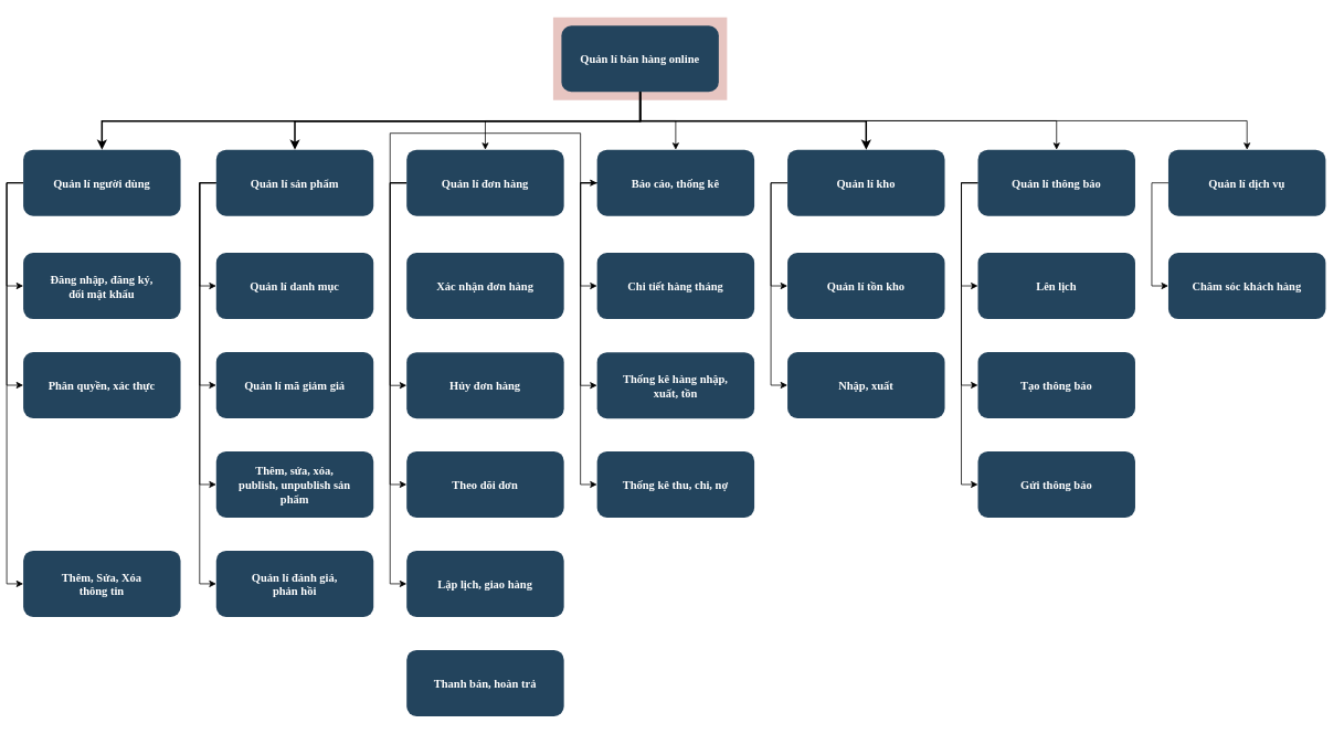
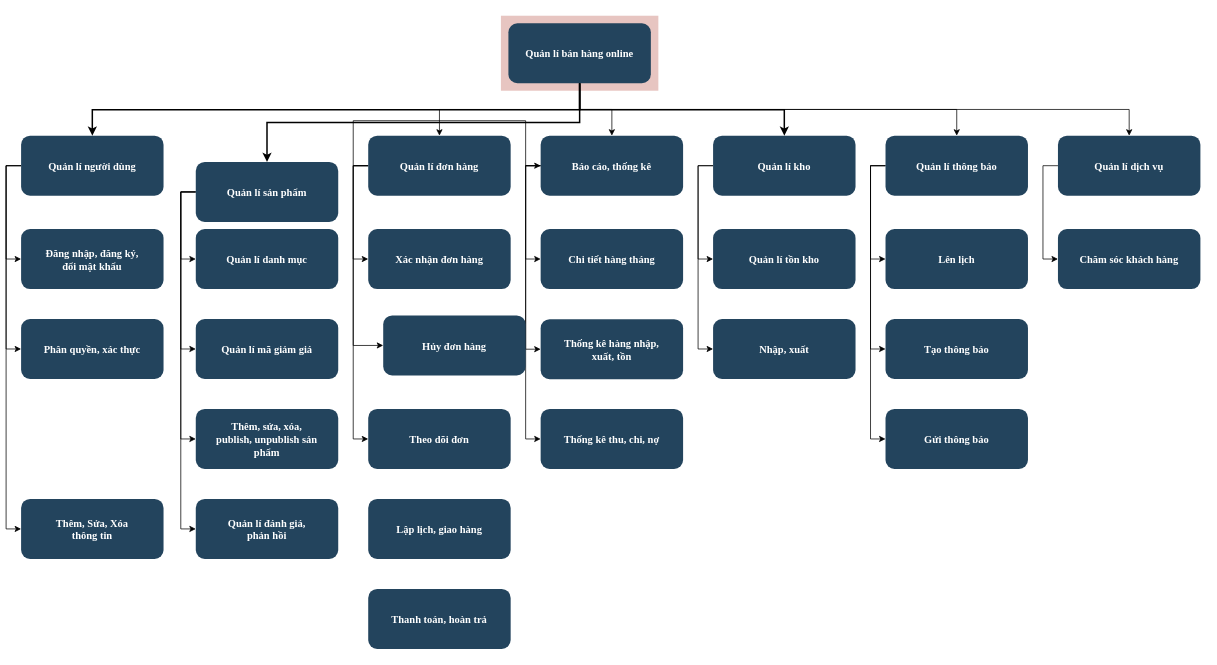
  <mxCell id="0" />
  <mxCell id="1" parent="0" />
  <mxCell id="2" value="" style="fillColor=#AE4132;strokeColor=none;opacity=30;" parent="1" vertex="1"><mxGeometry x="660" y="20.5" width="210" height="100.0" as="geometry" /></mxCell>
  <mxCell id="3" style="edgeStyle=orthogonalEdgeStyle;rounded=0;orthogonalLoop=1;jettySize=auto;html=1;exitX=0.5;exitY=1;exitDx=0;exitDy=0;entryX=0.5;entryY=0;entryDx=0;entryDy=0;" edge="1" parent="1" source="7" target="32"><mxGeometry relative="1" as="geometry" /></mxCell>
  <mxCell id="4" style="edgeStyle=orthogonalEdgeStyle;rounded=0;orthogonalLoop=1;jettySize=auto;html=1;exitX=0.5;exitY=1;exitDx=0;exitDy=0;entryX=0.5;entryY=0;entryDx=0;entryDy=0;" edge="1" parent="1" source="7" target="15"><mxGeometry relative="1" as="geometry" /></mxCell>
  <mxCell id="5" style="edgeStyle=orthogonalEdgeStyle;rounded=0;orthogonalLoop=1;jettySize=auto;html=1;exitX=0.5;exitY=1;exitDx=0;exitDy=0;entryX=0.5;entryY=0;entryDx=0;entryDy=0;" edge="1" parent="1" source="7" target="46"><mxGeometry relative="1" as="geometry" /></mxCell>
  <mxCell id="6" style="edgeStyle=orthogonalEdgeStyle;rounded=0;orthogonalLoop=1;jettySize=auto;html=1;exitX=0.5;exitY=1;exitDx=0;exitDy=0;entryX=0.5;entryY=0;entryDx=0;entryDy=0;" edge="1" parent="1" source="7" target="49"><mxGeometry relative="1" as="geometry" /></mxCell>
  <mxCell id="7" value="Quản lí bán hàng online" style="rounded=1;fillColor=#23445D;gradientColor=none;strokeColor=none;fontColor=#FFFFFF;fontStyle=1;fontFamily=Tahoma;fontSize=14" parent="1" vertex="1"><mxGeometry x="670" y="30.5" width="190" height="80" as="geometry" /></mxCell>
  <mxCell id="8" style="edgeStyle=orthogonalEdgeStyle;rounded=0;orthogonalLoop=1;jettySize=auto;html=1;exitX=0;exitY=0.5;exitDx=0;exitDy=0;entryX=0;entryY=0.5;entryDx=0;entryDy=0;" edge="1" parent="1" source="10" target="50"><mxGeometry relative="1" as="geometry" /></mxCell>
  <mxCell id="9" style="edgeStyle=orthogonalEdgeStyle;rounded=0;orthogonalLoop=1;jettySize=auto;html=1;exitX=0;exitY=0.5;exitDx=0;exitDy=0;entryX=0;entryY=0.5;entryDx=0;entryDy=0;" edge="1" parent="1" source="10" target="57"><mxGeometry relative="1" as="geometry" /></mxCell>
  <mxCell id="10" value="Quản lí kho" style="rounded=1;fillColor=#23445D;gradientColor=none;strokeColor=none;fontColor=#FFFFFF;fontStyle=1;fontFamily=Tahoma;fontSize=14" parent="1" vertex="1"><mxGeometry x="943" y="180.5" width="190" height="80" as="geometry" /></mxCell>
  <mxCell id="11" value="" style="edgeStyle=elbowEdgeStyle;elbow=vertical;strokeWidth=2;rounded=0" parent="1" source="7" target="10" edge="1"><mxGeometry x="337" y="215.5" width="100" height="100" as="geometry"><mxPoint x="250" y="160.5" as="sourcePoint" /><mxPoint x="350" y="60.5" as="targetPoint" /></mxGeometry></mxCell>
  <mxCell id="12" style="edgeStyle=orthogonalEdgeStyle;rounded=0;orthogonalLoop=1;jettySize=auto;html=1;exitX=0;exitY=0.5;exitDx=0;exitDy=0;entryX=0;entryY=0.5;entryDx=0;entryDy=0;" edge="1" parent="1" source="15" target="40"><mxGeometry relative="1" as="geometry" /></mxCell>
  <mxCell id="13" style="edgeStyle=orthogonalEdgeStyle;rounded=0;orthogonalLoop=1;jettySize=auto;html=1;exitX=0;exitY=0.5;exitDx=0;exitDy=0;entryX=0;entryY=0.5;entryDx=0;entryDy=0;" edge="1" parent="1" source="15" target="41"><mxGeometry relative="1" as="geometry" /></mxCell>
  <mxCell id="14" style="edgeStyle=orthogonalEdgeStyle;rounded=0;orthogonalLoop=1;jettySize=auto;html=1;exitX=0;exitY=0.5;exitDx=0;exitDy=0;entryX=0;entryY=0.5;entryDx=0;entryDy=0;" edge="1" parent="1" source="15" target="42"><mxGeometry relative="1" as="geometry" /></mxCell>
  <mxCell id="15" value="Báo cáo, thống kê" style="rounded=1;fillColor=#23445D;gradientColor=none;strokeColor=none;fontColor=#FFFFFF;fontStyle=1;fontFamily=Tahoma;fontSize=14" parent="1" vertex="1"><mxGeometry x="713" y="180.5" width="190" height="80" as="geometry" /></mxCell>
  <mxCell id="16" style="edgeStyle=orthogonalEdgeStyle;rounded=0;orthogonalLoop=1;jettySize=auto;html=1;exitX=0;exitY=0.5;exitDx=0;exitDy=0;entryX=0;entryY=0.5;entryDx=0;entryDy=0;" edge="1" parent="1" source="20" target="33"><mxGeometry relative="1" as="geometry" /></mxCell>
  <mxCell id="17" style="edgeStyle=orthogonalEdgeStyle;rounded=0;orthogonalLoop=1;jettySize=auto;html=1;exitX=0;exitY=0.5;exitDx=0;exitDy=0;entryX=0;entryY=0.5;entryDx=0;entryDy=0;" edge="1" parent="1" source="20" target="34"><mxGeometry relative="1" as="geometry" /></mxCell>
  <mxCell id="18" style="edgeStyle=orthogonalEdgeStyle;rounded=0;orthogonalLoop=1;jettySize=auto;html=1;exitX=0;exitY=0.5;exitDx=0;exitDy=0;entryX=0;entryY=0.5;entryDx=0;entryDy=0;" edge="1" parent="1" source="20" target="37"><mxGeometry relative="1" as="geometry" /></mxCell>
  <mxCell id="19" style="edgeStyle=orthogonalEdgeStyle;rounded=0;orthogonalLoop=1;jettySize=auto;html=1;exitX=0;exitY=0.5;exitDx=0;exitDy=0;entryX=0;entryY=0.5;entryDx=0;entryDy=0;" edge="1" parent="1" source="20" target="55"><mxGeometry relative="1" as="geometry" /></mxCell>
- <mxCell id="20" value="Quản lí sản phẩm" style="rounded=1;fillColor=#23445D;gradientColor=none;strokeColor=none;fontColor=#FFFFFF;fontStyle=1;fontFamily=Tahoma;fontSize=14" parent="1" vertex="1"><mxGeometry x="253" y="180.5" width="190" height="80" as="geometry" /></mxCell>
+ <mxCell id="20" value="Quản lí sản phẩm" style="rounded=1;fillColor=#23445D;gradientColor=none;strokeColor=none;fontColor=#FFFFFF;fontStyle=1;fontFamily=Tahoma;fontSize=14" parent="1" vertex="1"><mxGeometry x="253" y="215.5" width="190" height="80" as="geometry" /></mxCell>
  <mxCell id="21" style="edgeStyle=orthogonalEdgeStyle;rounded=0;orthogonalLoop=1;jettySize=auto;html=1;exitX=0;exitY=0.5;exitDx=0;exitDy=0;entryX=0;entryY=0.5;entryDx=0;entryDy=0;" edge="1" parent="1" source="24" target="35"><mxGeometry relative="1" as="geometry" /></mxCell>
  <mxCell id="22" style="edgeStyle=orthogonalEdgeStyle;rounded=0;orthogonalLoop=1;jettySize=auto;html=1;exitX=0;exitY=0.5;exitDx=0;exitDy=0;entryX=0;entryY=0.5;entryDx=0;entryDy=0;" edge="1" parent="1" source="24" target="36"><mxGeometry relative="1" as="geometry" /></mxCell>
  <mxCell id="23" style="edgeStyle=orthogonalEdgeStyle;rounded=0;orthogonalLoop=1;jettySize=auto;html=1;exitX=0;exitY=0.5;exitDx=0;exitDy=0;entryX=0;entryY=0.5;entryDx=0;entryDy=0;" edge="1" parent="1" source="24" target="54"><mxGeometry relative="1" as="geometry" /></mxCell>
  <mxCell id="24" value="Quản lí người dùng" style="rounded=1;fillColor=#23445D;gradientColor=none;strokeColor=none;fontColor=#FFFFFF;fontStyle=1;fontFamily=Tahoma;fontSize=14" parent="1" vertex="1"><mxGeometry x="20" y="180.5" width="190" height="80" as="geometry" /></mxCell>
  <mxCell id="25" value="" style="edgeStyle=elbowEdgeStyle;elbow=vertical;strokeWidth=2;rounded=0" parent="1" source="7" target="20" edge="1"><mxGeometry x="347" y="225.5" width="100" height="100" as="geometry"><mxPoint x="775" y="120.5" as="sourcePoint" /><mxPoint x="1380" y="190.5" as="targetPoint" /></mxGeometry></mxCell>
  <mxCell id="26" value="" style="edgeStyle=elbowEdgeStyle;elbow=vertical;strokeWidth=2;rounded=0" parent="1" source="7" target="24" edge="1"><mxGeometry x="-23" y="135.5" width="100" height="100" as="geometry"><mxPoint x="-110" y="80.5" as="sourcePoint" /><mxPoint x="-10" y="-19.5" as="targetPoint" /></mxGeometry></mxCell>
+ <mxCell id="27" style="edgeStyle=orthogonalEdgeStyle;rounded=0;orthogonalLoop=1;jettySize=auto;html=1;exitX=0;exitY=0.5;exitDx=0;exitDy=0;entryX=0;entryY=0.5;entryDx=0;entryDy=0;" edge="1" parent="1" source="32" target="38"><mxGeometry relative="1" as="geometry" /></mxCell>
  <mxCell id="28" style="edgeStyle=orthogonalEdgeStyle;rounded=0;orthogonalLoop=1;jettySize=auto;html=1;exitX=0;exitY=0.5;exitDx=0;exitDy=0;entryX=0;entryY=0.5;entryDx=0;entryDy=0;" edge="1" parent="1" source="32" target="39"><mxGeometry relative="1" as="geometry" /></mxCell>
  <mxCell id="29" style="edgeStyle=orthogonalEdgeStyle;rounded=0;orthogonalLoop=1;jettySize=auto;html=1;exitX=0;exitY=0.5;exitDx=0;exitDy=0;entryX=0;entryY=0.5;entryDx=0;entryDy=0;" edge="1" parent="1" source="32" target="47"><mxGeometry relative="1" as="geometry" /></mxCell>
- <mxCell id="30" style="edgeStyle=orthogonalEdgeStyle;rounded=0;orthogonalLoop=1;jettySize=auto;html=1;exitX=0;exitY=0.5;exitDx=0;exitDy=0;entryX=0;entryY=0.5;entryDx=0;entryDy=0;" edge="1" parent="1" source="32" target="53"><mxGeometry relative="1" as="geometry" /></mxCell>
  <mxCell id="31" style="edgeStyle=orthogonalEdgeStyle;rounded=0;orthogonalLoop=1;jettySize=auto;html=1;exitX=0;exitY=0.5;exitDx=0;exitDy=0;" edge="1" parent="1" source="32" target="15"><mxGeometry relative="1" as="geometry" /></mxCell>
  <mxCell id="32" value="Quản lí đơn hàng" style="rounded=1;fillColor=#23445D;gradientColor=none;strokeColor=none;fontColor=#FFFFFF;fontStyle=1;fontFamily=Tahoma;fontSize=14" vertex="1" parent="1"><mxGeometry x="483" y="180.5" width="190" height="80" as="geometry" /></mxCell>
  <mxCell id="33" value="Quản lí danh mục" style="rounded=1;fillColor=#23445D;gradientColor=none;strokeColor=none;fontColor=#FFFFFF;fontStyle=1;fontFamily=Tahoma;fontSize=14" vertex="1" parent="1"><mxGeometry x="253" y="305" width="190" height="80" as="geometry" /></mxCell>
  <mxCell id="34" value="Quản lí mã giảm giá" style="rounded=1;fillColor=#23445D;gradientColor=none;strokeColor=none;fontColor=#FFFFFF;fontStyle=1;fontFamily=Tahoma;fontSize=14" vertex="1" parent="1"><mxGeometry x="253" y="425" width="190" height="80" as="geometry" /></mxCell>
  <mxCell id="35" value="Đăng nhập, đăng ký,&#10;đổi mật khẩu" style="rounded=1;fillColor=#23445D;gradientColor=none;strokeColor=none;fontColor=#FFFFFF;fontStyle=1;fontFamily=Tahoma;fontSize=14" vertex="1" parent="1"><mxGeometry x="20" y="305" width="190" height="80" as="geometry" /></mxCell>
  <mxCell id="36" value="Phân quyền, xác thực" style="rounded=1;fillColor=#23445D;gradientColor=none;strokeColor=none;fontColor=#FFFFFF;fontStyle=1;fontFamily=Tahoma;fontSize=14" vertex="1" parent="1"><mxGeometry x="20" y="425" width="190" height="80" as="geometry" /></mxCell>
  <mxCell id="37" value="Thêm, sửa, xóa,&#10;publish, unpublish sản&#10;phẩm" style="rounded=1;fillColor=#23445D;gradientColor=none;strokeColor=none;fontColor=#FFFFFF;fontStyle=1;fontFamily=Tahoma;fontSize=14" vertex="1" parent="1"><mxGeometry x="253" y="545" width="190" height="80" as="geometry" /></mxCell>
  <mxCell id="38" value="Xác nhận đơn hàng" style="rounded=1;fillColor=#23445D;gradientColor=none;strokeColor=none;fontColor=#FFFFFF;fontStyle=1;fontFamily=Tahoma;fontSize=14" vertex="1" parent="1"><mxGeometry x="483" y="305" width="190" height="80" as="geometry" /></mxCell>
- <mxCell id="39" value="Hủy đơn hàng" style="rounded=1;fillColor=#23445D;gradientColor=none;strokeColor=none;fontColor=#FFFFFF;fontStyle=1;fontFamily=Tahoma;fontSize=14" vertex="1" parent="1"><mxGeometry x="483" y="425.25" width="190" height="80" as="geometry" /></mxCell>
+ <mxCell id="39" value="Hủy đơn hàng" style="rounded=1;fillColor=#23445D;gradientColor=none;strokeColor=none;fontColor=#FFFFFF;fontStyle=1;fontFamily=Tahoma;fontSize=14" vertex="1" parent="1"><mxGeometry x="503" y="420.25" width="190" height="80" as="geometry" /></mxCell>
  <mxCell id="40" value="Chi tiết hàng tháng" style="rounded=1;fillColor=#23445D;gradientColor=none;strokeColor=none;fontColor=#FFFFFF;fontStyle=1;fontFamily=Tahoma;fontSize=14" vertex="1" parent="1"><mxGeometry x="713" y="305" width="190" height="80" as="geometry" /></mxCell>
  <mxCell id="41" value="Thống kê hàng nhập,&#10;xuất, tồn" style="rounded=1;fillColor=#23445D;gradientColor=none;strokeColor=none;fontColor=#FFFFFF;fontStyle=1;fontFamily=Tahoma;fontSize=14" vertex="1" parent="1"><mxGeometry x="713" y="425.25" width="190" height="80" as="geometry" /></mxCell>
  <mxCell id="42" value="Thống kê thu, chi, nợ" style="rounded=1;fillColor=#23445D;gradientColor=none;strokeColor=none;fontColor=#FFFFFF;fontStyle=1;fontFamily=Tahoma;fontSize=14" vertex="1" parent="1"><mxGeometry x="713" y="545" width="190" height="80" as="geometry" /></mxCell>
  <mxCell id="43" style="edgeStyle=orthogonalEdgeStyle;rounded=0;orthogonalLoop=1;jettySize=auto;html=1;exitX=0;exitY=0.5;exitDx=0;exitDy=0;entryX=0;entryY=0.5;entryDx=0;entryDy=0;" edge="1" parent="1" source="46" target="51"><mxGeometry relative="1" as="geometry" /></mxCell>
  <mxCell id="44" style="edgeStyle=orthogonalEdgeStyle;rounded=0;orthogonalLoop=1;jettySize=auto;html=1;exitX=0;exitY=0.5;exitDx=0;exitDy=0;entryX=0;entryY=0.5;entryDx=0;entryDy=0;" edge="1" parent="1" source="46" target="58"><mxGeometry relative="1" as="geometry" /></mxCell>
  <mxCell id="45" style="edgeStyle=orthogonalEdgeStyle;rounded=0;orthogonalLoop=1;jettySize=auto;html=1;exitX=0;exitY=0.5;exitDx=0;exitDy=0;entryX=0;entryY=0.5;entryDx=0;entryDy=0;" edge="1" parent="1" source="46" target="59"><mxGeometry relative="1" as="geometry" /></mxCell>
  <mxCell id="46" value="Quản lí thông báo" style="rounded=1;fillColor=#23445D;gradientColor=none;strokeColor=none;fontColor=#FFFFFF;fontStyle=1;fontFamily=Tahoma;fontSize=14" vertex="1" parent="1"><mxGeometry x="1173" y="180.5" width="190" height="80" as="geometry" /></mxCell>
  <mxCell id="47" value="Theo dõi đơn" style="rounded=1;fillColor=#23445D;gradientColor=none;strokeColor=none;fontColor=#FFFFFF;fontStyle=1;fontFamily=Tahoma;fontSize=14" vertex="1" parent="1"><mxGeometry x="483" y="545" width="190" height="80" as="geometry" /></mxCell>
  <mxCell id="48" style="edgeStyle=orthogonalEdgeStyle;rounded=0;orthogonalLoop=1;jettySize=auto;html=1;exitX=0;exitY=0.5;exitDx=0;exitDy=0;entryX=0;entryY=0.5;entryDx=0;entryDy=0;" edge="1" parent="1" source="49" target="52"><mxGeometry relative="1" as="geometry" /></mxCell>
  <mxCell id="49" value="Quản lí dịch vụ" style="rounded=1;fillColor=#23445D;gradientColor=none;strokeColor=none;fontColor=#FFFFFF;fontStyle=1;fontFamily=Tahoma;fontSize=14" vertex="1" parent="1"><mxGeometry x="1403" y="180.5" width="190" height="80" as="geometry" /></mxCell>
  <mxCell id="50" value="Quản lí tồn kho" style="rounded=1;fillColor=#23445D;gradientColor=none;strokeColor=none;fontColor=#FFFFFF;fontStyle=1;fontFamily=Tahoma;fontSize=14" vertex="1" parent="1"><mxGeometry x="943" y="305" width="190" height="80" as="geometry" /></mxCell>
  <mxCell id="51" value="Lên lịch" style="rounded=1;fillColor=#23445D;gradientColor=none;strokeColor=none;fontColor=#FFFFFF;fontStyle=1;fontFamily=Tahoma;fontSize=14" vertex="1" parent="1"><mxGeometry x="1173" y="305" width="190" height="80" as="geometry" /></mxCell>
  <mxCell id="52" value="Chăm sóc khách hàng" style="rounded=1;fillColor=#23445D;gradientColor=none;strokeColor=none;fontColor=#FFFFFF;fontStyle=1;fontFamily=Tahoma;fontSize=14" vertex="1" parent="1"><mxGeometry x="1403" y="305" width="190" height="80" as="geometry" /></mxCell>
  <mxCell id="53" value="Lập lịch, giao hàng" style="rounded=1;fillColor=#23445D;gradientColor=none;strokeColor=none;fontColor=#FFFFFF;fontStyle=1;fontFamily=Tahoma;fontSize=14" vertex="1" parent="1"><mxGeometry x="483" y="665" width="190" height="80" as="geometry" /></mxCell>
  <mxCell id="54" value="Thêm, Sửa, Xóa&#10;thông tin" style="rounded=1;fillColor=#23445D;gradientColor=none;strokeColor=none;fontColor=#FFFFFF;fontStyle=1;fontFamily=Tahoma;fontSize=14" vertex="1" parent="1"><mxGeometry x="20" y="665" width="190" height="80" as="geometry" /></mxCell>
  <mxCell id="55" value="Quản lí đánh giá,&#10;phản hồi" style="rounded=1;fillColor=#23445D;gradientColor=none;strokeColor=none;fontColor=#FFFFFF;fontStyle=1;fontFamily=Tahoma;fontSize=14" vertex="1" parent="1"><mxGeometry x="253" y="665" width="190" height="80" as="geometry" /></mxCell>
- <mxCell id="56" value="Thanh bán, hoàn trả" style="rounded=1;fillColor=#23445D;gradientColor=none;strokeColor=none;fontColor=#FFFFFF;fontStyle=1;fontFamily=Tahoma;fontSize=14" vertex="1" parent="1"><mxGeometry x="483" y="785" width="190" height="80" as="geometry" /></mxCell>
+ <mxCell id="56" value="Thanh toán, hoàn trả" style="rounded=1;fillColor=#23445D;gradientColor=none;strokeColor=none;fontColor=#FFFFFF;fontStyle=1;fontFamily=Tahoma;fontSize=14" vertex="1" parent="1"><mxGeometry x="483" y="785" width="190" height="80" as="geometry" /></mxCell>
  <mxCell id="57" value="Nhập, xuất" style="rounded=1;fillColor=#23445D;gradientColor=none;strokeColor=none;fontColor=#FFFFFF;fontStyle=1;fontFamily=Tahoma;fontSize=14" vertex="1" parent="1"><mxGeometry x="943" y="425" width="190" height="80" as="geometry" /></mxCell>
  <mxCell id="58" value="Tạo thông báo" style="rounded=1;fillColor=#23445D;gradientColor=none;strokeColor=none;fontColor=#FFFFFF;fontStyle=1;fontFamily=Tahoma;fontSize=14" vertex="1" parent="1"><mxGeometry x="1173" y="425" width="190" height="80" as="geometry" /></mxCell>
  <mxCell id="59" value="Gửi thông báo" style="rounded=1;fillColor=#23445D;gradientColor=none;strokeColor=none;fontColor=#FFFFFF;fontStyle=1;fontFamily=Tahoma;fontSize=14" vertex="1" parent="1"><mxGeometry x="1173" y="545" width="190" height="80" as="geometry" /></mxCell>
